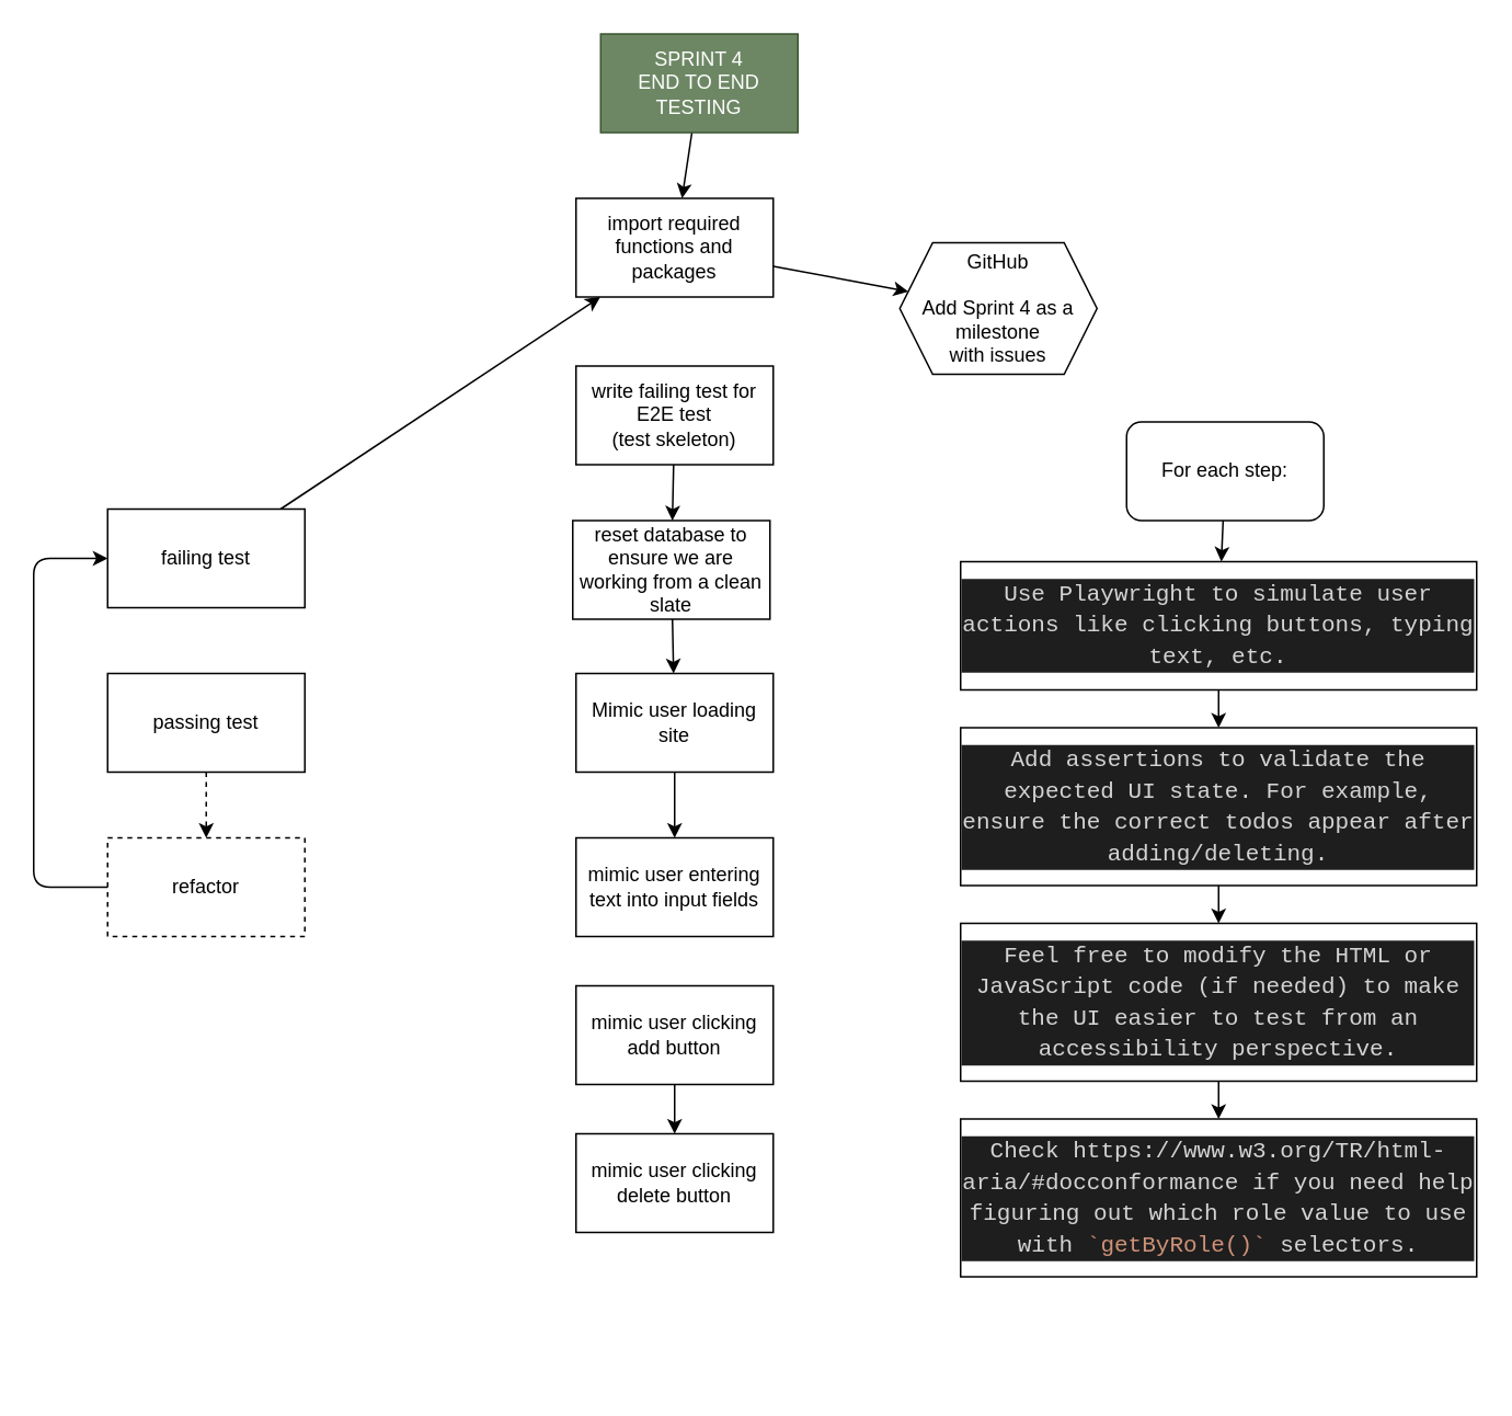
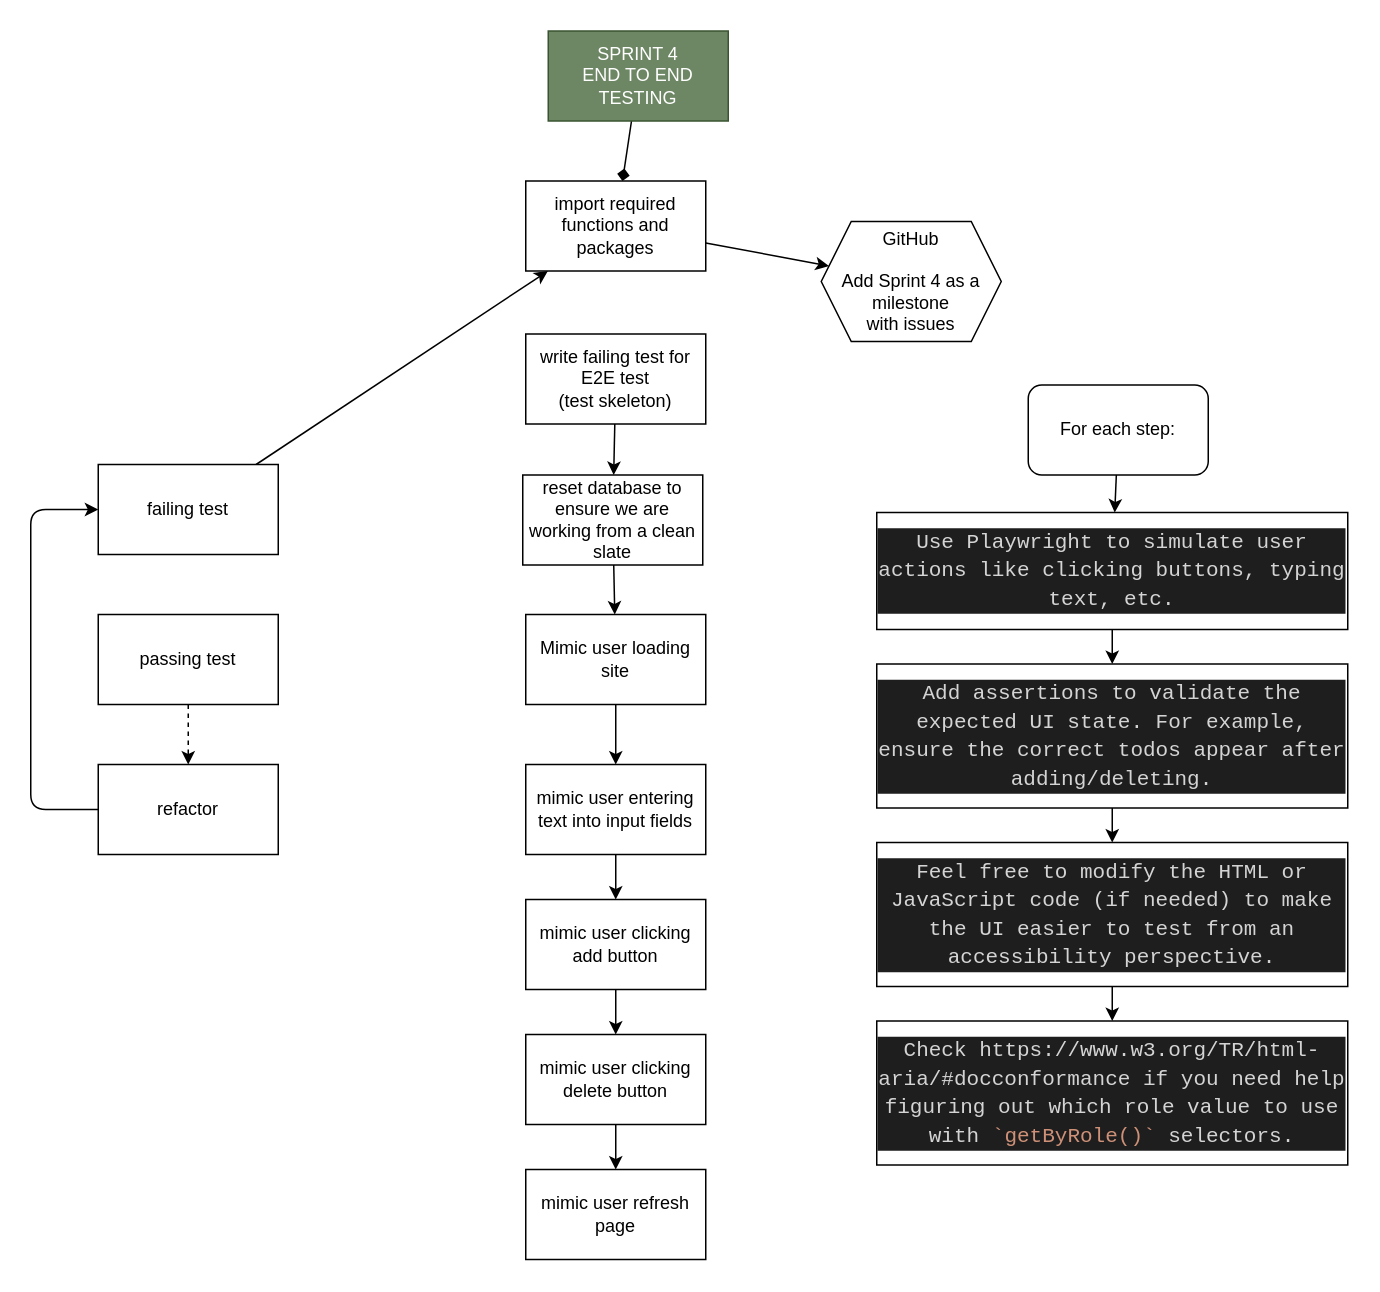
  <mxCell id="0" />
  <mxCell id="1" parent="0" />
- <mxCell id="2" value="" style="edgeStyle=none;html=1;" parent="1" source="3" target="15" edge="1"><mxGeometry relative="1" as="geometry" /></mxCell>
+ <mxCell id="2" value="" style="edgeStyle=none;html=1;endArrow=diamond;" parent="1" source="3" target="15" edge="1"><mxGeometry relative="1" as="geometry" /></mxCell>
  <mxCell id="3" value="SPRINT 4&lt;br&gt;END TO END TESTING" style="rounded=0;whiteSpace=wrap;html=1;fillColor=#6d8764;fontColor=#ffffff;strokeColor=#3A5431;" parent="1" vertex="1"><mxGeometry x="365" y="20" width="120" height="60" as="geometry" /></mxCell>
  <mxCell id="4" value="" style="edgeStyle=none;html=1;" parent="1" source="5" target="17" edge="1"><mxGeometry relative="1" as="geometry" /></mxCell>
  <mxCell id="5" value="write failing test for E2E test&lt;br&gt;(test skeleton)" style="rounded=0;whiteSpace=wrap;html=1;" parent="1" vertex="1"><mxGeometry x="350" y="222" width="120" height="60" as="geometry" /></mxCell>
  <mxCell id="6" value="" style="edgeStyle=none;html=1;" parent="1" source="7" target="9" edge="1"><mxGeometry relative="1" as="geometry" /></mxCell>
  <mxCell id="7" value="Mimic user loading site" style="rounded=0;whiteSpace=wrap;html=1;" parent="1" vertex="1"><mxGeometry x="350" y="409" width="120" height="60" as="geometry" /></mxCell>
+ <mxCell id="8" value="" style="edgeStyle=none;html=1;" parent="1" source="9" target="11" edge="1"><mxGeometry relative="1" as="geometry" /></mxCell>
  <mxCell id="9" value="mimic user entering text into input fields" style="whiteSpace=wrap;html=1;rounded=0;" parent="1" vertex="1"><mxGeometry x="350" y="509" width="120" height="60" as="geometry" /></mxCell>
  <mxCell id="10" value="" style="edgeStyle=none;html=1;" parent="1" source="11" target="13" edge="1"><mxGeometry relative="1" as="geometry" /></mxCell>
  <mxCell id="11" value="mimic user clicking add button" style="rounded=0;whiteSpace=wrap;html=1;" parent="1" vertex="1"><mxGeometry x="350" y="599" width="120" height="60" as="geometry" /></mxCell>
+ <mxCell id="12" value="" style="edgeStyle=none;html=1;" edge="1" parent="1" source="13" target="34"><mxGeometry relative="1" as="geometry" /></mxCell>
  <mxCell id="13" value="mimic user clicking delete button" style="rounded=0;whiteSpace=wrap;html=1;" parent="1" vertex="1"><mxGeometry x="350" y="689" width="120" height="60" as="geometry" /></mxCell>
  <mxCell id="14" value="" style="edgeStyle=none;html=1;" parent="1" source="15" target="24" edge="1"><mxGeometry relative="1" as="geometry" /></mxCell>
  <mxCell id="15" value="import required functions and packages" style="rounded=0;whiteSpace=wrap;html=1;" parent="1" vertex="1"><mxGeometry x="350" y="120" width="120" height="60" as="geometry" /></mxCell>
  <mxCell id="16" value="" style="edgeStyle=none;html=1;" parent="1" source="17" target="7" edge="1"><mxGeometry relative="1" as="geometry" /></mxCell>
  <mxCell id="17" value="reset database to ensure we are working from a clean slate" style="rounded=0;whiteSpace=wrap;html=1;" parent="1" vertex="1"><mxGeometry x="348" y="316" width="120" height="60" as="geometry" /></mxCell>
  <mxCell id="18" value="" style="edgeStyle=none;html=1;" parent="1" source="19" target="15" edge="1"><mxGeometry relative="1" as="geometry" /></mxCell>
  <mxCell id="19" value="failing test" style="rounded=0;whiteSpace=wrap;html=1;" parent="1" vertex="1"><mxGeometry x="65" y="309" width="120" height="60" as="geometry" /></mxCell>
  <mxCell id="20" value="" style="edgeStyle=none;html=1;dashed=1;" parent="1" source="21" target="22" edge="1"><mxGeometry relative="1" as="geometry" /></mxCell>
  <mxCell id="21" value="passing test" style="rounded=0;whiteSpace=wrap;html=1;" parent="1" vertex="1"><mxGeometry x="65" y="409" width="120" height="60" as="geometry" /></mxCell>
- <mxCell id="22" value="refactor" style="rounded=0;whiteSpace=wrap;html=1;dashed=1;" parent="1" vertex="1"><mxGeometry x="65" y="509" width="120" height="60" as="geometry" /></mxCell>
+ <mxCell id="22" value="refactor" style="rounded=0;whiteSpace=wrap;html=1;" parent="1" vertex="1"><mxGeometry x="65" y="509" width="120" height="60" as="geometry" /></mxCell>
  <mxCell id="23" value="" style="endArrow=classic;html=1;exitX=0;exitY=0.5;exitDx=0;exitDy=0;entryX=0;entryY=0.5;entryDx=0;entryDy=0;" parent="1" source="22" target="19" edge="1"><mxGeometry width="50" height="50" relative="1" as="geometry"><mxPoint x="255" y="542" as="sourcePoint" /><mxPoint x="305" y="492" as="targetPoint" /><Array as="points"><mxPoint x="20" y="539" /><mxPoint x="20" y="339" /></Array></mxGeometry></mxCell>
  <mxCell id="24" value="GitHub&lt;br&gt;&lt;br&gt;Add Sprint 4 as a milestone&lt;br&gt;with issues" style="shape=hexagon;perimeter=hexagonPerimeter2;whiteSpace=wrap;html=1;fixedSize=1;" parent="1" vertex="1"><mxGeometry x="547" y="147" width="120" height="80" as="geometry" /></mxCell>
  <mxCell id="25" value="" style="edgeStyle=none;html=1;" edge="1" parent="1" source="26" target="28"><mxGeometry relative="1" as="geometry" /></mxCell>
  <mxCell id="26" value="&lt;div style=&quot;color: rgb(212, 212, 212); background-color: rgb(30, 30, 30); font-family: Consolas, &amp;quot;Courier New&amp;quot;, monospace; font-size: 14px; line-height: 19px;&quot;&gt;Use Playwright to simulate user actions like clicking buttons, typing text, etc.&lt;/div&gt;" style="rounded=0;whiteSpace=wrap;html=1;" vertex="1" parent="1"><mxGeometry x="584" y="341" width="314" height="78" as="geometry" /></mxCell>
  <mxCell id="27" value="" style="edgeStyle=none;html=1;" edge="1" parent="1" source="28" target="30"><mxGeometry relative="1" as="geometry" /></mxCell>
  <mxCell id="28" value="&lt;div style=&quot;color: rgb(212, 212, 212); background-color: rgb(30, 30, 30); font-family: Consolas, &amp;quot;Courier New&amp;quot;, monospace; font-size: 14px; line-height: 19px;&quot;&gt;&lt;div style=&quot;line-height: 19px;&quot;&gt;Add assertions to validate the expected UI state. For example, ensure the correct todos appear after adding/deleting.&lt;/div&gt;&lt;/div&gt;" style="rounded=0;whiteSpace=wrap;html=1;" vertex="1" parent="1"><mxGeometry x="584" y="442" width="314" height="96" as="geometry" /></mxCell>
  <mxCell id="29" value="" style="edgeStyle=none;html=1;" edge="1" parent="1" source="30" target="31"><mxGeometry relative="1" as="geometry" /></mxCell>
  <mxCell id="30" value="&lt;div style=&quot;color: rgb(212, 212, 212); background-color: rgb(30, 30, 30); font-family: Consolas, &amp;quot;Courier New&amp;quot;, monospace; font-size: 14px; line-height: 19px;&quot;&gt;&lt;div style=&quot;line-height: 19px;&quot;&gt;&lt;div style=&quot;line-height: 19px;&quot;&gt;Feel free to modify the HTML or JavaScript code (if needed) to make the UI easier to test from an accessibility perspective.&lt;/div&gt;&lt;/div&gt;&lt;/div&gt;" style="rounded=0;whiteSpace=wrap;html=1;" vertex="1" parent="1"><mxGeometry x="584" y="561" width="314" height="96" as="geometry" /></mxCell>
  <mxCell id="31" value="&lt;div style=&quot;color: rgb(212, 212, 212); background-color: rgb(30, 30, 30); font-family: Consolas, &amp;quot;Courier New&amp;quot;, monospace; font-size: 14px; line-height: 19px;&quot;&gt;&lt;div style=&quot;line-height: 19px;&quot;&gt;&lt;div style=&quot;line-height: 19px;&quot;&gt;&lt;div style=&quot;line-height: 19px;&quot;&gt;Check https://www.w3.org/TR/html-aria/#docconformance if you need help figuring out which role value to use with &lt;span style=&quot;color: #ce9178;&quot;&gt;`getByRole()`&lt;/span&gt; selectors.&lt;/div&gt;&lt;/div&gt;&lt;/div&gt;&lt;/div&gt;" style="rounded=0;whiteSpace=wrap;html=1;" vertex="1" parent="1"><mxGeometry x="584" y="680" width="314" height="96" as="geometry" /></mxCell>
  <mxCell id="32" value="" style="edgeStyle=none;html=1;" edge="1" parent="1" source="33" target="26"><mxGeometry relative="1" as="geometry" /></mxCell>
  <mxCell id="33" value="For each step:" style="rounded=1;whiteSpace=wrap;html=1;labelBackgroundColor=none;" vertex="1" parent="1"><mxGeometry x="685" y="256" width="120" height="60" as="geometry" /></mxCell>
+ <mxCell id="34" value="mimic user refresh page" style="rounded=0;whiteSpace=wrap;html=1;" vertex="1" parent="1"><mxGeometry x="350" y="779" width="120" height="60" as="geometry" /></mxCell>
